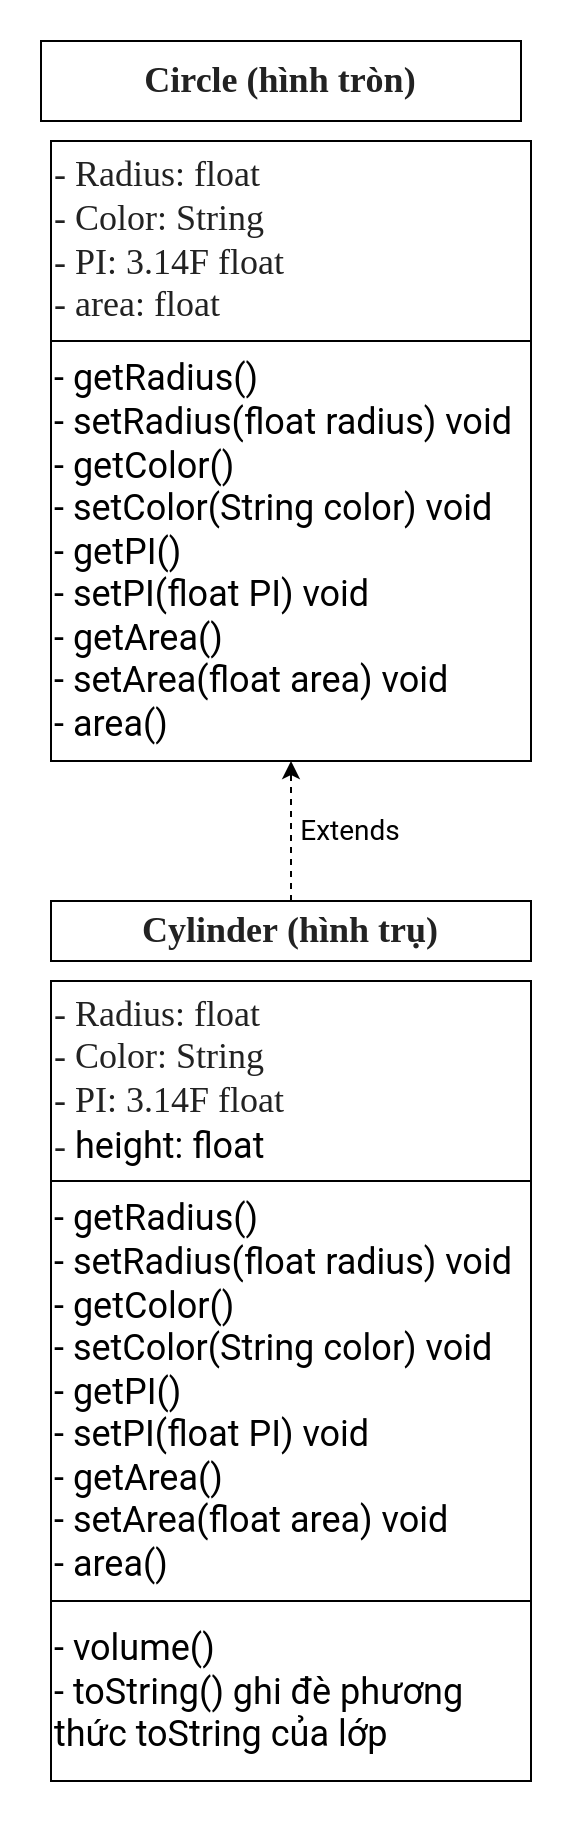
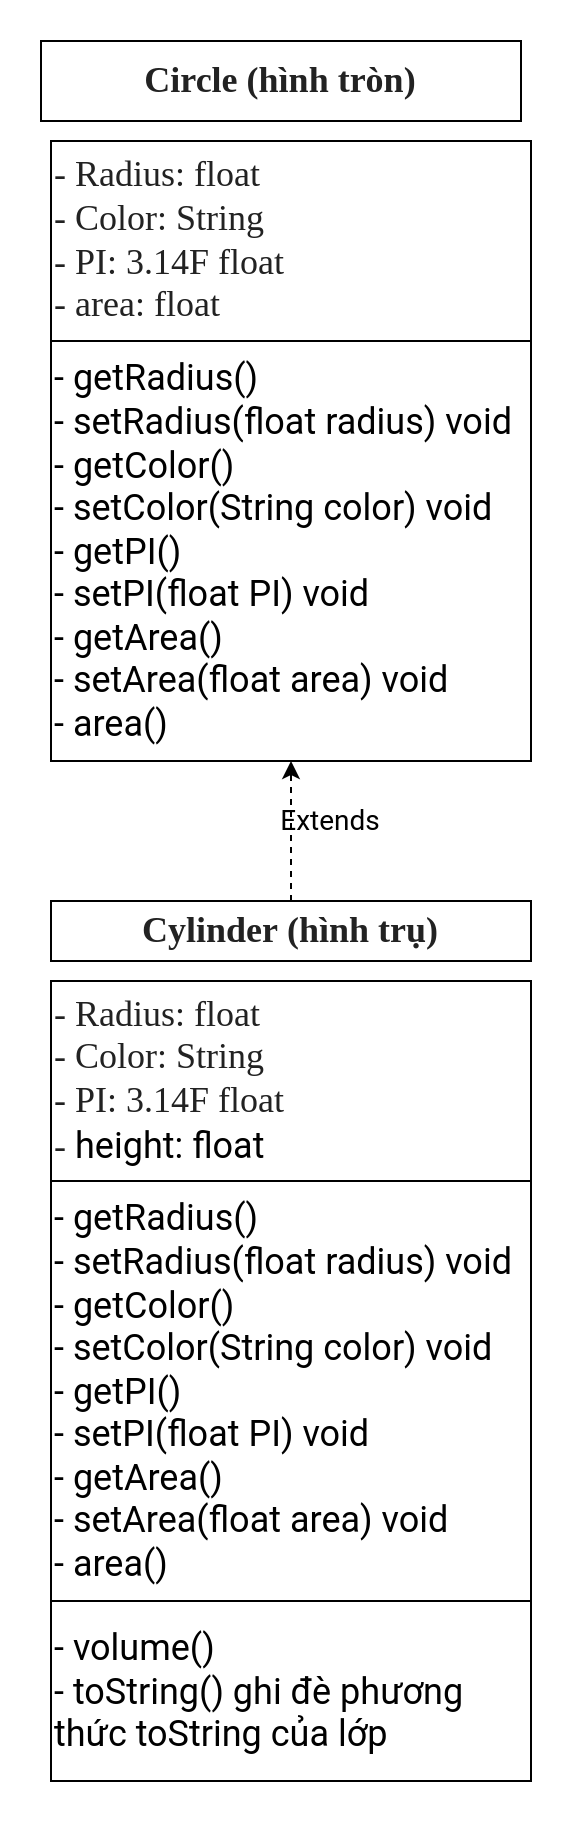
  <mxCell id="0" />
  <mxCell id="1" parent="0" />
  <mxCell id="2" value="&lt;span style=&quot;color: rgb(34, 34, 34); font-family: &amp;quot;Roboto Flex&amp;quot;; text-align: left; background-color: rgb(255, 255, 255);&quot;&gt;&lt;font style=&quot;font-size: 18px;&quot;&gt;Circle (hình tròn)&lt;/font&gt;&lt;/span&gt;" style="rounded=0;whiteSpace=wrap;html=1;fontStyle=1" parent="1" vertex="1"><mxGeometry x="20" y="20" width="240" height="40" as="geometry" /></mxCell>
  <mxCell id="3" value="&lt;font style=&quot;font-size: 18px;&quot;&gt;&lt;b&gt;&lt;span style=&quot;color: rgb(34, 34, 34); font-family: &amp;quot;Roboto Flex&amp;quot;; text-align: left; background-color: rgb(255, 255, 255);&quot;&gt;Cylinder&amp;nbsp;&lt;/span&gt;&lt;span style=&quot;color: rgb(34, 34, 34); font-family: &amp;quot;Roboto Flex&amp;quot;; text-align: left; background-color: rgb(255, 255, 255);&quot;&gt;(hình trụ)&lt;/span&gt;&lt;/b&gt;&lt;/font&gt;" style="rounded=0;whiteSpace=wrap;html=1;" parent="1" vertex="1"><mxGeometry x="25" y="450" width="240" height="30" as="geometry" /></mxCell>
  <mxCell id="4" value="&lt;div&gt;&lt;font style=&quot;font-size: 18px;&quot; face=&quot;Roboto&quot;&gt;- volume()&lt;/font&gt;&lt;/div&gt;&lt;div&gt;&lt;span style=&quot;background-color: rgb(255, 255, 255);&quot;&gt;&lt;font style=&quot;font-size: 18px;&quot; face=&quot;Roboto&quot;&gt;&lt;font style=&quot;&quot;&gt;-&amp;nbsp;&lt;/font&gt;toString()&amp;nbsp;ghi đè phương thức toString của lớp&amp;nbsp;&lt;/font&gt;&lt;/span&gt;&lt;/div&gt;" style="rounded=0;whiteSpace=wrap;html=1;align=left;" parent="1" vertex="1"><mxGeometry x="25" y="800" width="240" height="90" as="geometry" /></mxCell>
  <mxCell id="5" value="&lt;div&gt;&lt;span style=&quot;font-size: 18px; font-family: Roboto; background-color: initial;&quot;&gt;- getRadius()&lt;/span&gt;&lt;br&gt;&lt;/div&gt;&lt;div&gt;&lt;font style=&quot;font-size: 18px;&quot; face=&quot;Roboto&quot;&gt;- setRadius(float radius) void&lt;/font&gt;&lt;/div&gt;&lt;div&gt;&lt;font style=&quot;font-size: 18px;&quot; face=&quot;Roboto&quot;&gt;- getColor()&lt;/font&gt;&lt;/div&gt;&lt;div&gt;&lt;font style=&quot;font-size: 18px;&quot; face=&quot;Roboto&quot;&gt;- setColor(String color)&amp;nbsp;&lt;/font&gt;&lt;span style=&quot;font-family: Roboto; font-size: 18px; background-color: initial;&quot;&gt;void&lt;/span&gt;&lt;/div&gt;&lt;div&gt;&lt;div&gt;&lt;font style=&quot;font-size: 18px;&quot; face=&quot;Roboto&quot;&gt;- getPI()&lt;/font&gt;&lt;/div&gt;&lt;div&gt;&lt;font style=&quot;font-size: 18px;&quot; face=&quot;Roboto&quot;&gt;- setPI(float PI)&amp;nbsp;&lt;/font&gt;&lt;span style=&quot;font-family: Roboto; font-size: 18px; background-color: initial;&quot;&gt;void&lt;/span&gt;&lt;/div&gt;&lt;/div&gt;&lt;div&gt;&lt;span style=&quot;font-family: Roboto; font-size: 18px; background-color: initial;&quot;&gt;-&amp;nbsp;&lt;/span&gt;&lt;span style=&quot;font-size: 18px; font-family: Roboto; background-color: initial;&quot;&gt;getArea()&lt;/span&gt;&lt;/div&gt;&lt;div&gt;&lt;font style=&quot;font-size: 18px;&quot; face=&quot;Roboto&quot;&gt;- setArea(float area)&amp;nbsp;&lt;/font&gt;&lt;span style=&quot;font-family: Roboto; font-size: 18px; background-color: initial;&quot;&gt;void&lt;/span&gt;&lt;/div&gt;&lt;div&gt;&lt;font style=&quot;font-size: 18px;&quot; face=&quot;Roboto&quot;&gt;- area()&lt;/font&gt;&lt;/div&gt;" style="rounded=0;whiteSpace=wrap;html=1;align=left;" parent="1" vertex="1"><mxGeometry x="25" y="170" width="240" height="210" as="geometry" /></mxCell>
  <mxCell id="6" value="&lt;div&gt;&lt;font style=&quot;font-size: 18px;&quot; face=&quot;Roboto Flex&quot; color=&quot;#222222&quot;&gt;&lt;span style=&quot;background-color: rgb(255, 255, 255);&quot;&gt;- Radius: float&lt;/span&gt;&lt;/font&gt;&lt;/div&gt;&lt;span style=&quot;color: rgb(34, 34, 34); font-family: &amp;quot;Roboto Flex&amp;quot;; background-color: rgb(255, 255, 255);&quot;&gt;&lt;font style=&quot;font-size: 18px;&quot;&gt;- Color: String&lt;/font&gt;&lt;/span&gt;&lt;div&gt;&lt;span style=&quot;color: rgb(34, 34, 34); font-family: &amp;quot;Roboto Flex&amp;quot;; background-color: rgb(255, 255, 255);&quot;&gt;&lt;font style=&quot;font-size: 18px;&quot;&gt;- PI: 3.14F float&lt;/font&gt;&lt;/span&gt;&lt;/div&gt;&lt;div&gt;&lt;span style=&quot;color: rgb(34, 34, 34); font-family: &amp;quot;Roboto Flex&amp;quot;; background-color: rgb(255, 255, 255);&quot;&gt;&lt;font style=&quot;font-size: 18px;&quot;&gt;- area: float&lt;/font&gt;&lt;/span&gt;&lt;/div&gt;" style="rounded=0;whiteSpace=wrap;html=1;align=left;" parent="1" vertex="1"><mxGeometry x="25" y="70" width="240" height="100" as="geometry" /></mxCell>
  <mxCell id="7" value="" style="endArrow=classic;html=1;rounded=0;exitX=0.5;exitY=0;exitDx=0;exitDy=0;dashed=1;" parent="1" source="3" target="5" edge="1"><mxGeometry width="50" height="50" relative="1" as="geometry"><mxPoint x="145" y="360" as="sourcePoint" /><mxPoint x="255" y="290" as="targetPoint" /></mxGeometry></mxCell>
- <mxCell id="8" value="&lt;font style=&quot;font-size: 14px;&quot; face=&quot;Roboto&quot;&gt;Extends&lt;/font&gt;" style="text;html=1;align=center;verticalAlign=middle;whiteSpace=wrap;rounded=0;" parent="1" vertex="1"><mxGeometry x="145" y="400" width="60" height="30" as="geometry" /></mxCell>
+ <mxCell id="8" value="&lt;font style=&quot;font-size: 14px;&quot; face=&quot;Roboto&quot;&gt;Extends&lt;/font&gt;" style="text;html=1;align=center;verticalAlign=middle;whiteSpace=wrap;rounded=0;" parent="1" vertex="1"><mxGeometry x="135" y="395" width="60" height="30" as="geometry" /></mxCell>
  <mxCell id="9" value="&lt;div&gt;&lt;span style=&quot;font-size: 18px; font-family: Roboto; background-color: initial;&quot;&gt;- getRadius()&lt;/span&gt;&lt;br&gt;&lt;/div&gt;&lt;div&gt;&lt;font style=&quot;font-size: 18px;&quot; face=&quot;Roboto&quot;&gt;- setRadius(float radius) void&lt;/font&gt;&lt;/div&gt;&lt;div&gt;&lt;font style=&quot;font-size: 18px;&quot; face=&quot;Roboto&quot;&gt;- getColor()&lt;/font&gt;&lt;/div&gt;&lt;div&gt;&lt;font style=&quot;font-size: 18px;&quot; face=&quot;Roboto&quot;&gt;- setColor(String color)&amp;nbsp;&lt;/font&gt;&lt;span style=&quot;font-family: Roboto; font-size: 18px; background-color: initial;&quot;&gt;void&lt;/span&gt;&lt;/div&gt;&lt;div&gt;&lt;div&gt;&lt;font style=&quot;font-size: 18px;&quot; face=&quot;Roboto&quot;&gt;- getPI()&lt;/font&gt;&lt;/div&gt;&lt;div&gt;&lt;font style=&quot;font-size: 18px;&quot; face=&quot;Roboto&quot;&gt;- setPI(float PI)&amp;nbsp;&lt;/font&gt;&lt;span style=&quot;font-family: Roboto; font-size: 18px; background-color: initial;&quot;&gt;void&lt;/span&gt;&lt;/div&gt;&lt;/div&gt;&lt;div&gt;&lt;span style=&quot;font-family: Roboto; font-size: 18px; background-color: initial;&quot;&gt;-&amp;nbsp;&lt;/span&gt;&lt;span style=&quot;font-size: 18px; font-family: Roboto; background-color: initial;&quot;&gt;getArea()&lt;/span&gt;&lt;/div&gt;&lt;div&gt;&lt;font style=&quot;font-size: 18px;&quot; face=&quot;Roboto&quot;&gt;- setArea(float area)&amp;nbsp;&lt;/font&gt;&lt;span style=&quot;font-family: Roboto; font-size: 18px; background-color: initial;&quot;&gt;void&lt;/span&gt;&lt;/div&gt;&lt;div&gt;&lt;font style=&quot;font-size: 18px;&quot; face=&quot;Roboto&quot;&gt;- area()&lt;/font&gt;&lt;/div&gt;" style="rounded=0;whiteSpace=wrap;html=1;align=left;" vertex="1" parent="1"><mxGeometry x="25" y="590" width="240" height="210" as="geometry" /></mxCell>
  <mxCell id="10" value="&lt;div&gt;&lt;font style=&quot;font-size: 18px;&quot; face=&quot;Roboto Flex&quot; color=&quot;#222222&quot;&gt;&lt;span style=&quot;background-color: rgb(255, 255, 255);&quot;&gt;- Radius: float&lt;/span&gt;&lt;/font&gt;&lt;/div&gt;&lt;span style=&quot;color: rgb(34, 34, 34); font-family: &amp;quot;Roboto Flex&amp;quot;; background-color: rgb(255, 255, 255);&quot;&gt;&lt;font style=&quot;font-size: 18px;&quot;&gt;- Color: String&lt;/font&gt;&lt;/span&gt;&lt;div&gt;&lt;span style=&quot;color: rgb(34, 34, 34); font-family: &amp;quot;Roboto Flex&amp;quot;; background-color: rgb(255, 255, 255);&quot;&gt;&lt;font style=&quot;font-size: 18px;&quot;&gt;- PI: 3.14F float&lt;/font&gt;&lt;/span&gt;&lt;/div&gt;&lt;div&gt;&lt;span style=&quot;color: rgb(34, 34, 34); font-family: &amp;quot;Roboto Flex&amp;quot;; background-color: rgb(255, 255, 255);&quot;&gt;&lt;font style=&quot;font-size: 18px;&quot;&gt;-&amp;nbsp;&lt;/font&gt;&lt;/span&gt;&lt;span style=&quot;font-family: Roboto; font-size: 18px; background-color: initial;&quot;&gt;height: float&lt;/span&gt;&lt;/div&gt;" style="rounded=0;whiteSpace=wrap;html=1;align=left;" vertex="1" parent="1"><mxGeometry x="25" y="490" width="240" height="100" as="geometry" /></mxCell>
